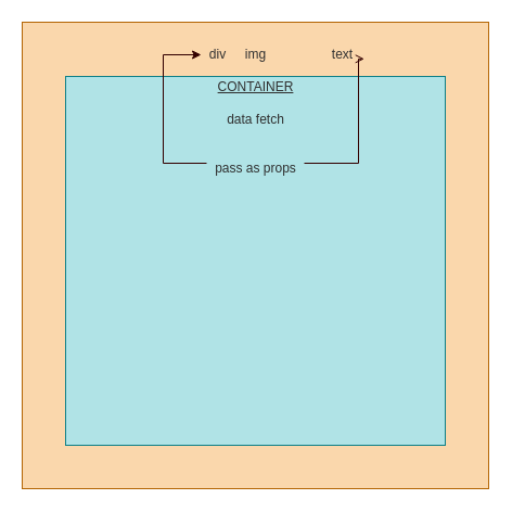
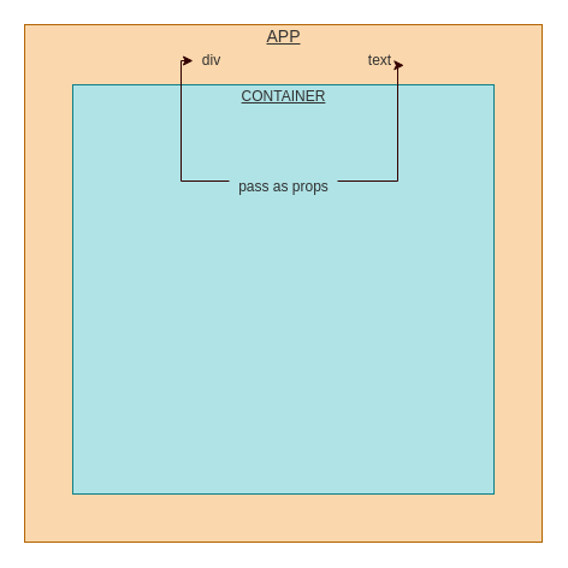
  <mxCell id="0" />
  <mxCell id="1" parent="0" />
  <mxCell id="2" value="" style="whiteSpace=wrap;html=1;labelBackgroundColor=#FFAF8C;labelBorderColor=#304CFF;fillColor=#fad7ac;strokeColor=#b46504;" parent="1" vertex="1"><mxGeometry x="20" y="20" width="430" height="430" as="geometry" /></mxCell>
+ <mxCell id="3" value="APP" style="text;html=1;resizable=0;autosize=1;align=center;verticalAlign=middle;points=[];fillColor=none;strokeColor=none;rounded=0;fontColor=#333333;fontStyle=4;fontSize=14;" parent="1" vertex="1"><mxGeometry x="215" y="20" width="40" height="20" as="geometry" /></mxCell>
  <mxCell id="4" value="" style="whiteSpace=wrap;html=1;fillColor=#b0e3e6;strokeColor=#0e8088;" parent="1" vertex="1"><mxGeometry x="60" y="70" width="350" height="340" as="geometry" /></mxCell>
  <mxCell id="5" value="CONTAINER&lt;span style=&quot;font-family: monospace ; font-size: 0px&quot;&gt;%3CmxGraphModel%3E%3Croot%3E%3CmxCell%20id%3D%220%22%2F%3E%3CmxCell%20id%3D%221%22%20parent%3D%220%22%2F%3E%3CmxCell%20id%3D%222%22%20value%3D%22%22%20style%3D%22whiteSpace%3Dwrap%3Bhtml%3D1%3B%22%20vertex%3D%221%22%20parent%3D%221%22%3E%3CmxGeometry%20x%3D%22120%22%20y%3D%22100%22%20width%3D%22350%22%20height%3D%22350%22%20as%3D%22geometry%22%2F%3E%3C%2FmxCell%3E%3C%2Froot%3E%3C%2FmxGraphModel%3E&lt;/span&gt;" style="text;html=1;resizable=0;autosize=1;align=center;verticalAlign=middle;points=[];fillColor=none;strokeColor=none;rounded=0;fontColor=#303030;fontStyle=4" parent="1" vertex="1"><mxGeometry x="190" y="70" width="90" height="20" as="geometry" /></mxCell>
- <mxCell id="6" value="div" style="text;html=1;resizable=0;autosize=1;align=center;verticalAlign=middle;points=[];fillColor=none;strokeColor=none;rounded=0;fontColor=#303030;" parent="1" vertex="1"><mxGeometry x="185" y="40" width="30" height="20" as="geometry" /></mxCell>
- <mxCell id="7" value="img" style="text;html=1;resizable=0;autosize=1;align=center;verticalAlign=middle;points=[];fillColor=none;strokeColor=none;rounded=0;fontColor=#303030;" parent="1" vertex="1"><mxGeometry x="220" y="40" width="30" height="20" as="geometry" /></mxCell>
+ <mxCell id="6" value="div" style="text;html=1;resizable=0;autosize=1;align=center;verticalAlign=middle;points=[];fillColor=none;strokeColor=none;rounded=0;fontColor=#303030;" parent="1" vertex="1"><mxGeometry x="160" y="40" width="30" height="20" as="geometry" /></mxCell>
  <mxCell id="8" value="text" style="text;html=1;resizable=0;autosize=1;align=center;verticalAlign=middle;points=[];fillColor=none;strokeColor=none;rounded=0;fontColor=#303030;" parent="1" vertex="1"><mxGeometry x="300" y="40" width="30" height="20" as="geometry" /></mxCell>
- <mxCell id="9" value="data fetch" style="text;html=1;resizable=0;autosize=1;align=center;verticalAlign=middle;points=[];fillColor=none;strokeColor=none;rounded=0;fontColor=#2E2E2E;" parent="1" vertex="1"><mxGeometry x="200" y="100" width="70" height="20" as="geometry" /></mxCell>
- <mxCell id="10" style="edgeStyle=orthogonalEdgeStyle;rounded=0;orthogonalLoop=1;jettySize=auto;html=1;entryX=1.177;entryY=0.691;entryDx=0;entryDy=0;entryPerimeter=0;fontSize=13;fontColor=#2E2E2E;strokeColor=#330000;endArrow=open;" parent="1" source="12" target="8" edge="1"><mxGeometry relative="1" as="geometry"><Array as="points"><mxPoint x="235" y="150" /><mxPoint x="330" y="150" /><mxPoint x="330" y="54" /></Array></mxGeometry></mxCell>
+ <mxCell id="10" style="edgeStyle=orthogonalEdgeStyle;rounded=0;orthogonalLoop=1;jettySize=auto;html=1;entryX=1.177;entryY=0.691;entryDx=0;entryDy=0;entryPerimeter=0;fontSize=13;fontColor=#2E2E2E;strokeColor=#330000;" parent="1" source="12" target="8" edge="1"><mxGeometry relative="1" as="geometry"><Array as="points"><mxPoint x="235" y="150" /><mxPoint x="330" y="150" /><mxPoint x="330" y="54" /></Array></mxGeometry></mxCell>
  <mxCell id="11" style="edgeStyle=orthogonalEdgeStyle;rounded=0;orthogonalLoop=1;jettySize=auto;html=1;fontSize=13;fontColor=#2E2E2E;strokeColor=#330000;" parent="1" source="12" target="6" edge="1"><mxGeometry relative="1" as="geometry"><Array as="points"><mxPoint x="235" y="150" /><mxPoint x="150" y="150" /><mxPoint x="150" y="50" /></Array></mxGeometry></mxCell>
  <mxCell id="12" value="pass as props" style="text;html=1;resizable=0;autosize=1;align=center;verticalAlign=middle;points=[];fillColor=none;strokeColor=none;rounded=0;fontColor=#2E2E2E;" parent="1" vertex="1"><mxGeometry x="190" y="145" width="90" height="20" as="geometry" /></mxCell>
